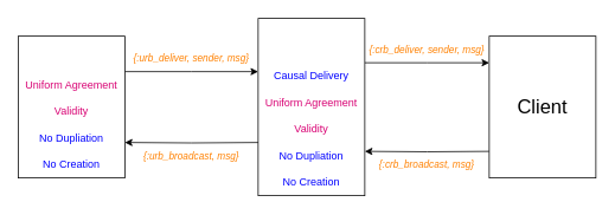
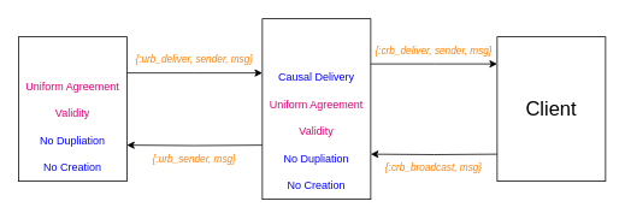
  <mxCell id="0" />
  <mxCell id="1" parent="0" />
  <mxCell id="2" style="edgeStyle=orthogonalEdgeStyle;rounded=0;orthogonalLoop=1;jettySize=auto;html=1;exitX=1;exitY=0.25;exitDx=0;exitDy=0;" edge="1" parent="1" source="3"><mxGeometry relative="1" as="geometry"><mxPoint x="550" y="70" as="targetPoint" /></mxGeometry></mxCell>
  <mxCell id="3" value="" style="rounded=0;whiteSpace=wrap;html=1;align=center;" vertex="1" parent="1"><mxGeometry x="290" y="20" width="120" height="200" as="geometry" /></mxCell>
  <mxCell id="4" value="Validity" style="text;html=1;strokeColor=none;fillColor=none;align=center;verticalAlign=middle;whiteSpace=wrap;rounded=0;fontColor=#D80073;" vertex="1" parent="1"><mxGeometry x="290" y="130" width="120" height="30" as="geometry" /></mxCell>
  <mxCell id="5" value="No Dupliation" style="text;html=1;strokeColor=none;fillColor=none;align=center;verticalAlign=middle;whiteSpace=wrap;rounded=0;fontColor=#0000FF;" vertex="1" parent="1"><mxGeometry x="290" y="160" width="120" height="30" as="geometry" /></mxCell>
  <mxCell id="6" value="No Creation" style="text;html=1;strokeColor=none;fillColor=none;align=center;verticalAlign=middle;whiteSpace=wrap;rounded=0;fontColor=#0000FF;" vertex="1" parent="1"><mxGeometry x="290" y="190" width="120" height="30" as="geometry" /></mxCell>
  <mxCell id="7" value="Uniform Agreement" style="text;html=1;strokeColor=none;fillColor=none;align=center;verticalAlign=middle;whiteSpace=wrap;rounded=0;fontColor=#D80073;" vertex="1" parent="1"><mxGeometry x="290" y="100" width="120" height="30" as="geometry" /></mxCell>
  <mxCell id="8" style="edgeStyle=orthogonalEdgeStyle;rounded=0;orthogonalLoop=1;jettySize=auto;html=1;entryX=1;entryY=0.75;entryDx=0;entryDy=0;" edge="1" parent="1" target="3"><mxGeometry relative="1" as="geometry"><mxPoint x="550" y="170" as="sourcePoint" /></mxGeometry></mxCell>
  <mxCell id="9" value="Client" style="rounded=0;whiteSpace=wrap;html=1;align=center;fontSize=22;" vertex="1" parent="1"><mxGeometry x="550" y="40" width="120" height="160" as="geometry" /></mxCell>
  <mxCell id="10" value="{:crb_deliver, sender, msg}" style="text;html=1;strokeColor=none;fillColor=none;align=center;verticalAlign=middle;whiteSpace=wrap;rounded=0;fontSize=11;fontColor=#FF8000;fontStyle=2" vertex="1" parent="1"><mxGeometry x="410" y="40" width="140" height="30" as="geometry" /></mxCell>
  <mxCell id="11" value="{:crb_broadcast, msg}" style="text;html=1;strokeColor=none;fillColor=none;align=center;verticalAlign=middle;whiteSpace=wrap;rounded=0;fontSize=11;fontColor=#FF8000;fontStyle=2" vertex="1" parent="1"><mxGeometry x="420" y="170" width="120" height="30" as="geometry" /></mxCell>
  <mxCell id="12" value="Causal Delivery" style="text;html=1;strokeColor=none;fillColor=none;align=center;verticalAlign=middle;whiteSpace=wrap;rounded=0;fontColor=#0000FF;" vertex="1" parent="1"><mxGeometry x="290" y="70" width="120" height="30" as="geometry" /></mxCell>
  <mxCell id="13" style="edgeStyle=orthogonalEdgeStyle;rounded=0;orthogonalLoop=1;jettySize=auto;html=1;exitX=1;exitY=0.25;exitDx=0;exitDy=0;entryX=0;entryY=0.25;entryDx=0;entryDy=0;" edge="1" parent="1" source="14"><mxGeometry relative="1" as="geometry"><mxPoint x="290" y="80" as="targetPoint" /></mxGeometry></mxCell>
  <mxCell id="14" value="" style="rounded=0;whiteSpace=wrap;html=1;align=center;" vertex="1" parent="1"><mxGeometry x="20" y="40" width="120" height="160" as="geometry" /></mxCell>
  <mxCell id="15" value="Validity" style="text;html=1;strokeColor=none;fillColor=none;align=center;verticalAlign=middle;whiteSpace=wrap;rounded=0;fontColor=#D80073;" vertex="1" parent="1"><mxGeometry x="20" y="110" width="120" height="30" as="geometry" /></mxCell>
  <mxCell id="16" value="No Dupliation" style="text;html=1;strokeColor=none;fillColor=none;align=center;verticalAlign=middle;whiteSpace=wrap;rounded=0;fontColor=#0000FF;" vertex="1" parent="1"><mxGeometry x="20" y="140" width="120" height="30" as="geometry" /></mxCell>
  <mxCell id="17" value="No Creation" style="text;html=1;strokeColor=none;fillColor=none;align=center;verticalAlign=middle;whiteSpace=wrap;rounded=0;fontColor=#0000FF;" vertex="1" parent="1"><mxGeometry x="20" y="170" width="120" height="30" as="geometry" /></mxCell>
  <mxCell id="18" value="Uniform Agreement" style="text;html=1;strokeColor=none;fillColor=none;align=center;verticalAlign=middle;whiteSpace=wrap;rounded=0;fontColor=#D80073;" vertex="1" parent="1"><mxGeometry x="20" y="80" width="120" height="30" as="geometry" /></mxCell>
  <mxCell id="19" style="edgeStyle=orthogonalEdgeStyle;rounded=0;orthogonalLoop=1;jettySize=auto;html=1;exitX=0;exitY=0.75;exitDx=0;exitDy=0;entryX=1;entryY=0.75;entryDx=0;entryDy=0;" edge="1" parent="1" target="14"><mxGeometry relative="1" as="geometry"><mxPoint x="290" y="160" as="sourcePoint" /></mxGeometry></mxCell>
  <mxCell id="20" value="{:urb_deliver, sender, msg}" style="text;html=1;strokeColor=none;fillColor=none;align=center;verticalAlign=middle;whiteSpace=wrap;rounded=0;fontSize=11;fontColor=#FF8000;fontStyle=2" vertex="1" parent="1"><mxGeometry x="140" y="50" width="150" height="30" as="geometry" /></mxCell>
- <mxCell id="21" value="{:urb_broadcast, msg}" style="text;html=1;strokeColor=none;fillColor=none;align=center;verticalAlign=middle;whiteSpace=wrap;rounded=0;fontSize=11;fontColor=#FF8000;fontStyle=2" vertex="1" parent="1"><mxGeometry x="155" y="160" width="120" height="30" as="geometry" /></mxCell>
+ <mxCell id="21" value="{:urb_sender, msg}" style="text;html=1;strokeColor=none;fillColor=none;align=center;verticalAlign=middle;whiteSpace=wrap;rounded=0;fontSize=11;fontColor=#FF8000;fontStyle=2" vertex="1" parent="1"><mxGeometry x="155" y="160" width="120" height="30" as="geometry" /></mxCell>
